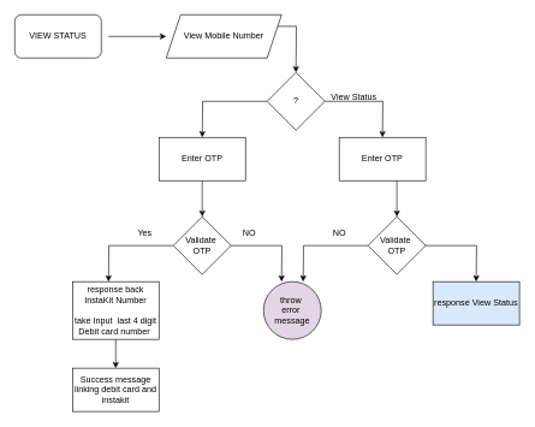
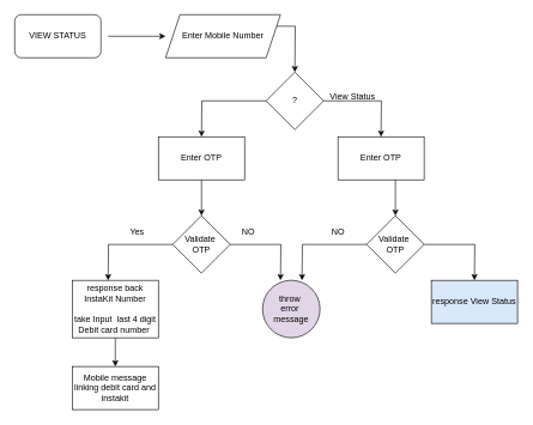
  <mxCell id="0" />
  <mxCell id="1" parent="0" />
  <mxCell id="2" value="VIEW STATUS" style="rounded=1;whiteSpace=wrap;html=1;" vertex="1" parent="1"><mxGeometry x="20" y="20" width="120" height="60" as="geometry" /></mxCell>
  <mxCell id="3" value="" style="endArrow=classic;html=1;rounded=0;" edge="1" parent="1"><mxGeometry width="50" height="50" relative="1" as="geometry"><mxPoint x="150" y="50" as="sourcePoint" /><mxPoint x="230" y="50" as="targetPoint" /></mxGeometry></mxCell>
  <mxCell id="4" style="edgeStyle=orthogonalEdgeStyle;rounded=0;orthogonalLoop=1;jettySize=auto;html=1;exitX=1;exitY=0.25;exitDx=0;exitDy=0;" edge="1" parent="1" source="5"><mxGeometry relative="1" as="geometry"><mxPoint x="410" y="100" as="targetPoint" /></mxGeometry></mxCell>
- <mxCell id="5" value="View Mobile Number" style="shape=parallelogram;perimeter=parallelogramPerimeter;whiteSpace=wrap;html=1;fixedSize=1;" vertex="1" parent="1"><mxGeometry x="230" y="20" width="160" height="60" as="geometry" /></mxCell>
+ <mxCell id="5" value="Enter Mobile Number" style="shape=parallelogram;perimeter=parallelogramPerimeter;whiteSpace=wrap;html=1;fixedSize=1;" vertex="1" parent="1"><mxGeometry x="230" y="20" width="160" height="60" as="geometry" /></mxCell>
  <mxCell id="6" style="edgeStyle=orthogonalEdgeStyle;rounded=0;orthogonalLoop=1;jettySize=auto;html=1;exitX=1;exitY=0.5;exitDx=0;exitDy=0;" edge="1" parent="1" source="8"><mxGeometry relative="1" as="geometry"><mxPoint x="530" y="190" as="targetPoint" /></mxGeometry></mxCell>
  <mxCell id="7" style="edgeStyle=orthogonalEdgeStyle;rounded=0;orthogonalLoop=1;jettySize=auto;html=1;exitX=0;exitY=0.5;exitDx=0;exitDy=0;" edge="1" parent="1" source="8"><mxGeometry relative="1" as="geometry"><mxPoint x="280" y="190" as="targetPoint" /></mxGeometry></mxCell>
  <mxCell id="8" value="?" style="rhombus;whiteSpace=wrap;html=1;" vertex="1" parent="1"><mxGeometry x="370" y="100" width="80" height="80" as="geometry" /></mxCell>
  <mxCell id="9" value="View Status" style="text;html=1;align=center;verticalAlign=middle;resizable=0;points=[];autosize=1;strokeColor=none;fillColor=none;" vertex="1" parent="1"><mxGeometry x="445" y="120" width="90" height="30" as="geometry" /></mxCell>
  <mxCell id="10" style="edgeStyle=orthogonalEdgeStyle;rounded=0;orthogonalLoop=1;jettySize=auto;html=1;exitX=0.5;exitY=1;exitDx=0;exitDy=0;" edge="1" parent="1" source="11"><mxGeometry relative="1" as="geometry"><mxPoint x="280" y="300" as="targetPoint" /></mxGeometry></mxCell>
  <mxCell id="11" value="Enter OTP" style="whiteSpace=wrap;html=1;" vertex="1" parent="1"><mxGeometry x="220" y="190" width="120" height="60" as="geometry" /></mxCell>
  <mxCell id="12" value="Enter OTP" style="whiteSpace=wrap;html=1;" vertex="1" parent="1"><mxGeometry x="470" y="190" width="120" height="60" as="geometry" /></mxCell>
  <mxCell id="13" style="edgeStyle=orthogonalEdgeStyle;rounded=0;orthogonalLoop=1;jettySize=auto;html=1;exitX=1;exitY=0.5;exitDx=0;exitDy=0;" edge="1" parent="1" source="15"><mxGeometry relative="1" as="geometry"><mxPoint x="390" y="390" as="targetPoint" /></mxGeometry></mxCell>
  <mxCell id="14" style="edgeStyle=orthogonalEdgeStyle;rounded=0;orthogonalLoop=1;jettySize=auto;html=1;exitX=0;exitY=0.5;exitDx=0;exitDy=0;" edge="1" parent="1" source="15"><mxGeometry relative="1" as="geometry"><mxPoint x="150" y="390" as="targetPoint" /></mxGeometry></mxCell>
  <mxCell id="15" value="Validate&amp;nbsp;&lt;br&gt;OTP" style="rhombus;whiteSpace=wrap;html=1;" vertex="1" parent="1"><mxGeometry x="240" y="300" width="80" height="80" as="geometry" /></mxCell>
  <mxCell id="16" style="edgeStyle=orthogonalEdgeStyle;rounded=0;orthogonalLoop=1;jettySize=auto;html=1;exitX=0.5;exitY=1;exitDx=0;exitDy=0;" edge="1" parent="1"><mxGeometry relative="1" as="geometry"><mxPoint x="550" y="300" as="targetPoint" /><mxPoint x="550" y="250" as="sourcePoint" /></mxGeometry></mxCell>
  <mxCell id="17" style="edgeStyle=orthogonalEdgeStyle;rounded=0;orthogonalLoop=1;jettySize=auto;html=1;exitX=1;exitY=0.5;exitDx=0;exitDy=0;" edge="1" parent="1" source="19"><mxGeometry relative="1" as="geometry"><mxPoint x="660" y="390" as="targetPoint" /></mxGeometry></mxCell>
  <mxCell id="18" style="edgeStyle=orthogonalEdgeStyle;rounded=0;orthogonalLoop=1;jettySize=auto;html=1;exitX=0;exitY=0.5;exitDx=0;exitDy=0;" edge="1" parent="1" source="19"><mxGeometry relative="1" as="geometry"><mxPoint x="420" y="390" as="targetPoint" /></mxGeometry></mxCell>
  <mxCell id="19" value="Validate&amp;nbsp;&lt;br&gt;OTP" style="rhombus;whiteSpace=wrap;html=1;" vertex="1" parent="1"><mxGeometry x="510" y="300" width="80" height="80" as="geometry" /></mxCell>
  <mxCell id="20" value="throw&amp;nbsp;&lt;br&gt;error&amp;nbsp;&lt;br&gt;message" style="ellipse;whiteSpace=wrap;html=1;fillColor=#e1d5e7;" vertex="1" parent="1"><mxGeometry x="365" y="390" width="80" height="80" as="geometry" /></mxCell>
  <mxCell id="21" value="NO" style="text;html=1;align=center;verticalAlign=middle;resizable=0;points=[];autosize=1;strokeColor=none;fillColor=none;" vertex="1" parent="1"><mxGeometry x="450" y="308" width="40" height="30" as="geometry" /></mxCell>
  <mxCell id="22" value="NO" style="text;html=1;align=center;verticalAlign=middle;resizable=0;points=[];autosize=1;strokeColor=none;fillColor=none;" vertex="1" parent="1"><mxGeometry x="325" y="308" width="40" height="30" as="geometry" /></mxCell>
- <mxCell id="23" value="Yes" style="text;html=1;align=center;verticalAlign=middle;resizable=0;points=[];autosize=1;strokeColor=none;fillColor=none;" vertex="1" parent="1"><mxGeometry x="180" y="308" width="40" height="30" as="geometry" /></mxCell>
+ <mxCell id="23" value="Yes" style="text;html=1;align=center;verticalAlign=middle;resizable=0;points=[];autosize=1;strokeColor=none;fillColor=none;" vertex="1" parent="1"><mxGeometry x="170" y="308" width="40" height="30" as="geometry" /></mxCell>
  <mxCell id="24" value="response View Status" style="whiteSpace=wrap;html=1;fillColor=#dae8fc;" vertex="1" parent="1"><mxGeometry x="600" y="390" width="120" height="60" as="geometry" /></mxCell>
  <mxCell id="25" style="edgeStyle=orthogonalEdgeStyle;rounded=0;orthogonalLoop=1;jettySize=auto;html=1;exitX=0.5;exitY=1;exitDx=0;exitDy=0;" edge="1" parent="1" source="26"><mxGeometry relative="1" as="geometry"><mxPoint x="160" y="510" as="targetPoint" /></mxGeometry></mxCell>
  <mxCell id="26" value="response back InstaKit Number&lt;br&gt;&lt;br&gt;take Input&amp;nbsp; last 4 digit&lt;br&gt;Debit card number&amp;nbsp;" style="whiteSpace=wrap;html=1;" vertex="1" parent="1"><mxGeometry x="100" y="390" width="120" height="80" as="geometry" /></mxCell>
- <mxCell id="27" value="Success message&lt;br&gt;linking debit card and instakit" style="whiteSpace=wrap;html=1;" vertex="1" parent="1"><mxGeometry x="100" y="510" width="120" height="60" as="geometry" /></mxCell>
+ <mxCell id="27" value="Mobile message&lt;br&gt;linking debit card and instakit" style="whiteSpace=wrap;html=1;" vertex="1" parent="1"><mxGeometry x="100" y="510" width="120" height="60" as="geometry" /></mxCell>
